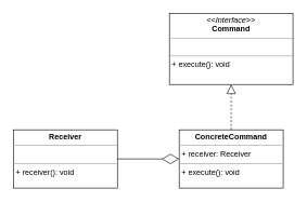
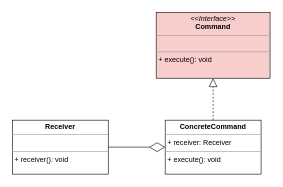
  <mxCell id="0" />
  <mxCell id="1" parent="0" />
- <mxCell id="2" value="&lt;p style=&quot;margin: 0px ; margin-top: 4px ; text-align: center&quot;&gt;&lt;i&gt;&amp;lt;&amp;lt;Interface&amp;gt;&amp;gt;&lt;/i&gt;&lt;br&gt;&lt;b&gt;Command&lt;/b&gt;&lt;/p&gt;&lt;hr size=&quot;1&quot;&gt;&lt;p style=&quot;margin: 0px ; margin-left: 4px&quot;&gt;&lt;br&gt;&lt;/p&gt;&lt;hr size=&quot;1&quot;&gt;&lt;p style=&quot;margin: 0px ; margin-left: 4px&quot;&gt;+ execute(): void&lt;br&gt;&lt;/p&gt;" style="verticalAlign=top;align=left;overflow=fill;fontSize=12;fontFamily=Helvetica;html=1;" vertex="1" parent="1"><mxGeometry x="260" y="20" width="190" height="110" as="geometry" /></mxCell>
+ <mxCell id="2" value="&lt;p style=&quot;margin: 0px ; margin-top: 4px ; text-align: center&quot;&gt;&lt;i&gt;&amp;lt;&amp;lt;Interface&amp;gt;&amp;gt;&lt;/i&gt;&lt;br&gt;&lt;b&gt;Command&lt;/b&gt;&lt;/p&gt;&lt;hr size=&quot;1&quot;&gt;&lt;p style=&quot;margin: 0px ; margin-left: 4px&quot;&gt;&lt;br&gt;&lt;/p&gt;&lt;hr size=&quot;1&quot;&gt;&lt;p style=&quot;margin: 0px ; margin-left: 4px&quot;&gt;+ execute(): void&lt;br&gt;&lt;/p&gt;" style="verticalAlign=top;align=left;overflow=fill;fontSize=12;fontFamily=Helvetica;html=1;fillColor=#f8cecc;" vertex="1" parent="1"><mxGeometry x="260" y="20" width="190" height="110" as="geometry" /></mxCell>
  <mxCell id="3" style="edgeStyle=orthogonalEdgeStyle;rounded=0;orthogonalLoop=1;jettySize=auto;html=1;exitX=0.5;exitY=1;exitDx=0;exitDy=0;" edge="1" parent="1" source="2" target="2"><mxGeometry relative="1" as="geometry" /></mxCell>
  <mxCell id="4" value="&lt;p style=&quot;margin: 0px ; margin-top: 4px ; text-align: center&quot;&gt;&lt;b&gt;ConcreteCommand&lt;/b&gt;&lt;br&gt;&lt;/p&gt;&lt;hr size=&quot;1&quot;&gt;&lt;p style=&quot;margin: 0px ; margin-left: 4px&quot;&gt;+ receiver: Receiver&lt;/p&gt;&lt;hr size=&quot;1&quot;&gt;&lt;p style=&quot;margin: 0px ; margin-left: 4px&quot;&gt;+ execute(): void&lt;/p&gt;" style="verticalAlign=top;align=left;overflow=fill;fontSize=12;fontFamily=Helvetica;html=1;" vertex="1" parent="1"><mxGeometry x="275" y="200" width="160" height="90" as="geometry" /></mxCell>
  <mxCell id="5" value="&lt;p style=&quot;margin: 0px ; margin-top: 4px ; text-align: center&quot;&gt;&lt;b&gt;Receiver&lt;/b&gt;&lt;/p&gt;&lt;hr size=&quot;1&quot;&gt;&lt;p style=&quot;margin: 0px ; margin-left: 4px&quot;&gt;&lt;br&gt;&lt;/p&gt;&lt;hr size=&quot;1&quot;&gt;&lt;p style=&quot;margin: 0px ; margin-left: 4px&quot;&gt;+ receiver(): void&lt;br&gt;&lt;/p&gt;" style="verticalAlign=top;align=left;overflow=fill;fontSize=12;fontFamily=Helvetica;html=1;" vertex="1" parent="1"><mxGeometry x="20" y="200" width="160" height="90" as="geometry" /></mxCell>
  <mxCell id="6" value="" style="endArrow=diamondThin;endFill=0;endSize=24;html=1;entryX=0;entryY=0.5;entryDx=0;entryDy=0;exitX=1;exitY=0.5;exitDx=0;exitDy=0;" edge="1" parent="1" source="5" target="4"><mxGeometry width="160" relative="1" as="geometry"><mxPoint x="20" y="310" as="sourcePoint" /><mxPoint x="180" y="310" as="targetPoint" /></mxGeometry></mxCell>
  <mxCell id="7" value="" style="endArrow=block;dashed=1;endFill=0;endSize=12;html=1;entryX=0.5;entryY=1;entryDx=0;entryDy=0;" edge="1" parent="1" source="4" target="2"><mxGeometry width="160" relative="1" as="geometry"><mxPoint x="20" y="310" as="sourcePoint" /><mxPoint x="180" y="310" as="targetPoint" /></mxGeometry></mxCell>
